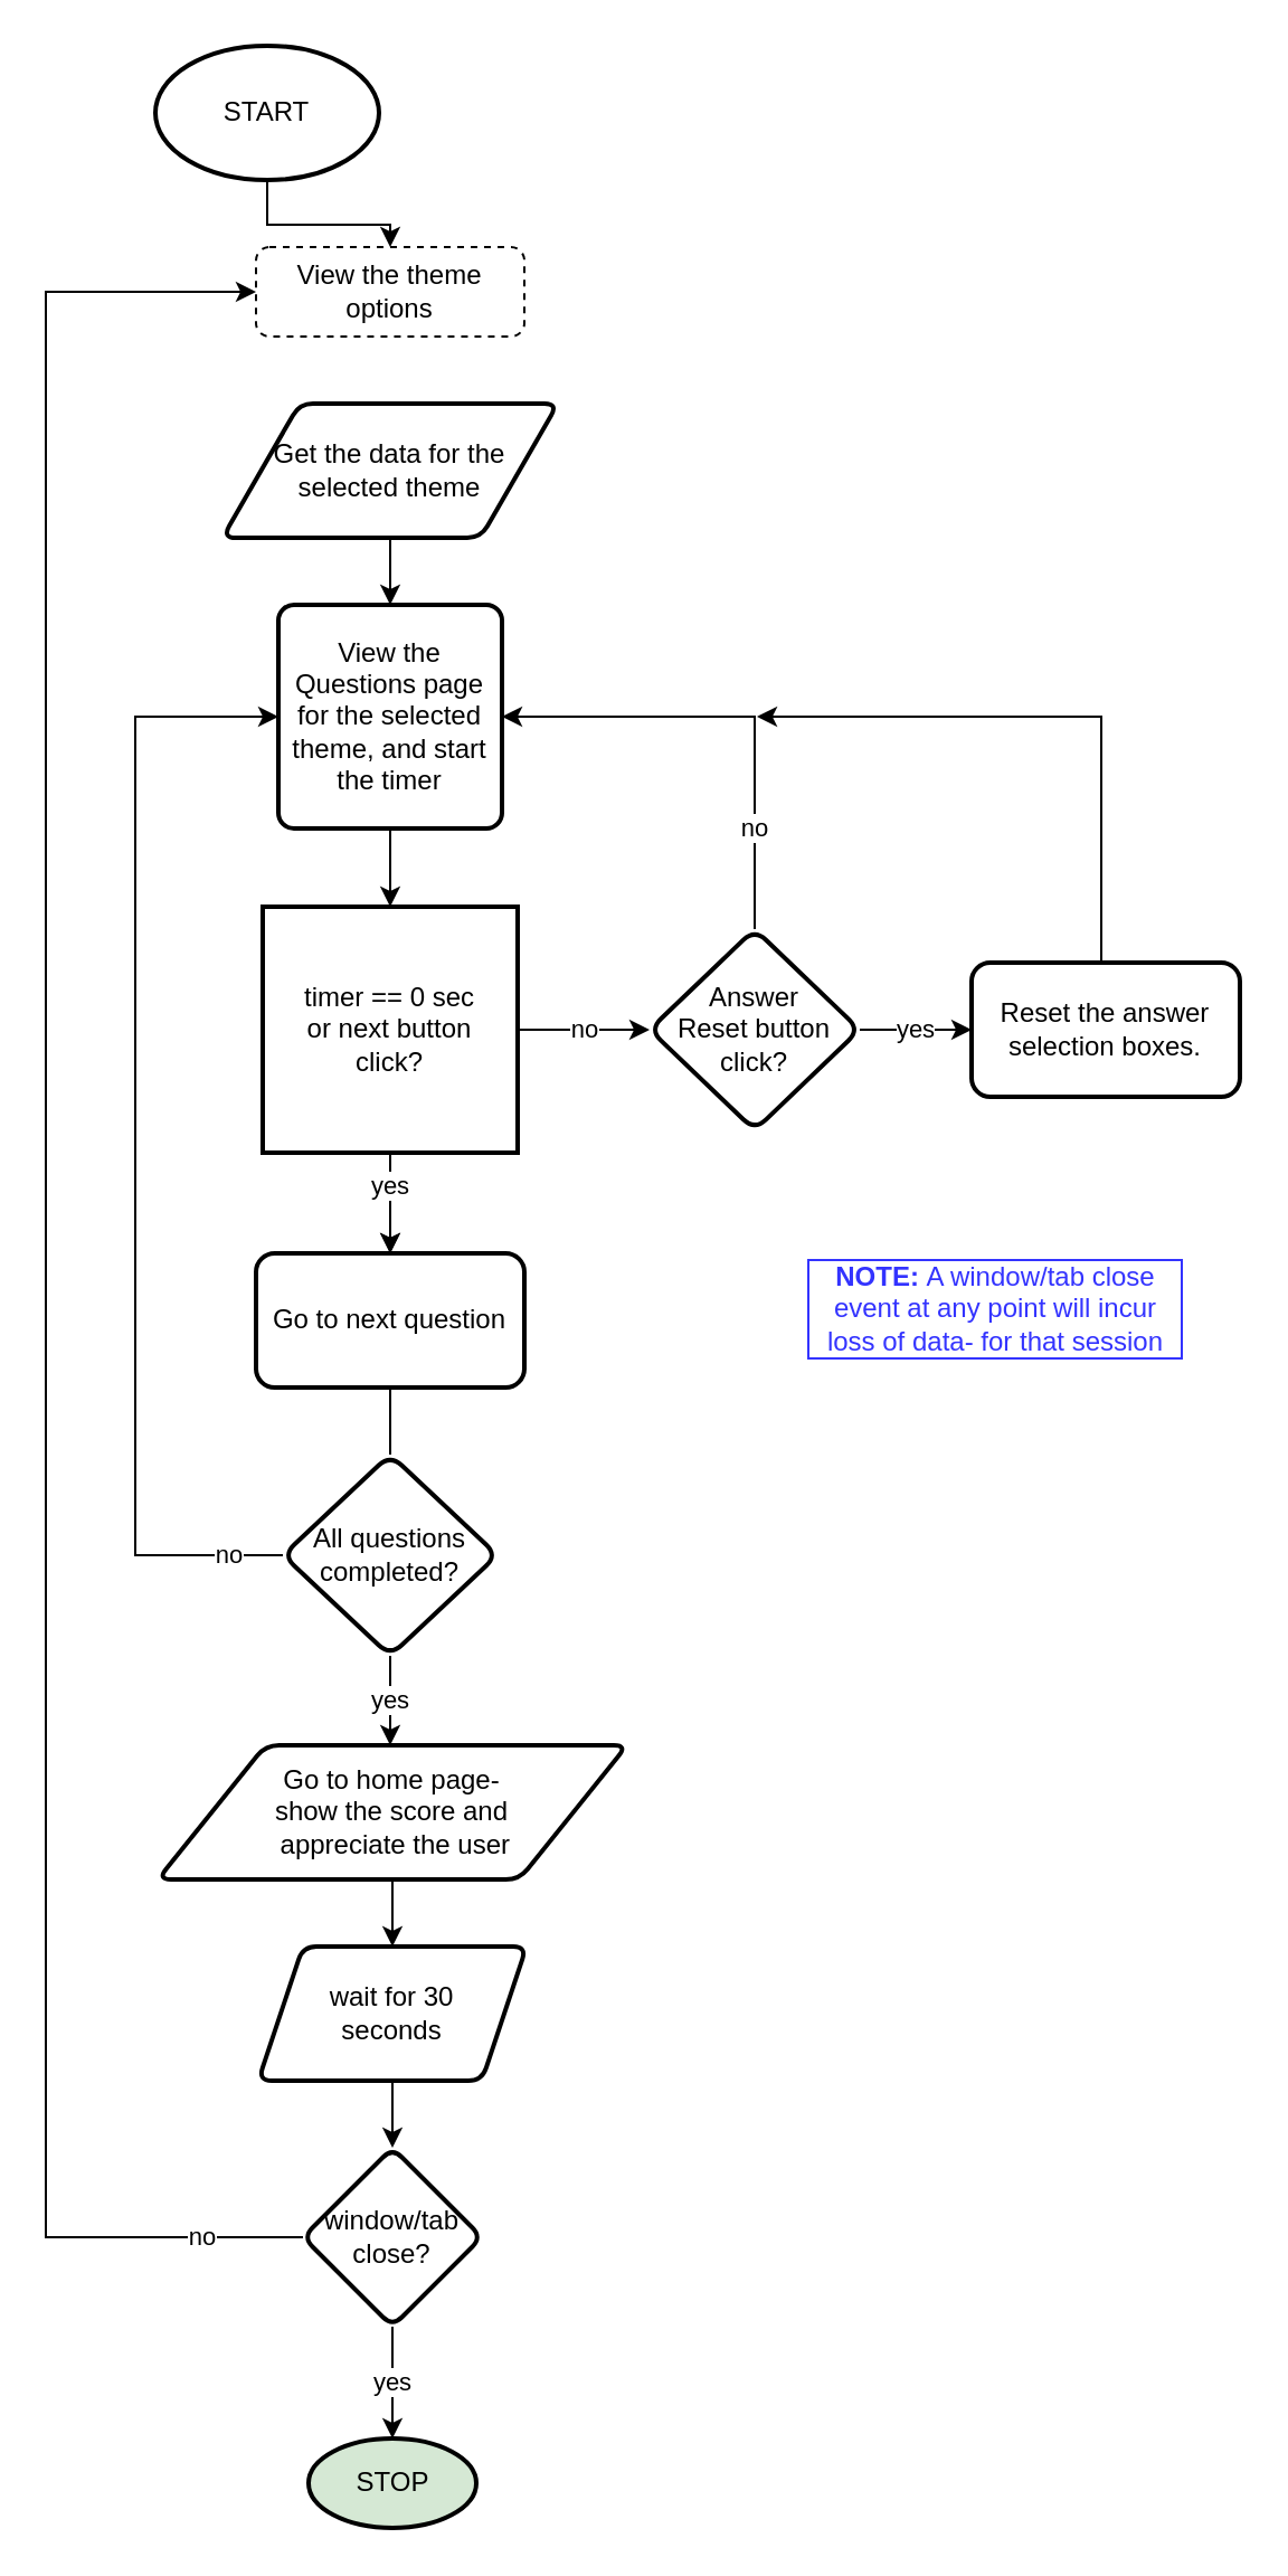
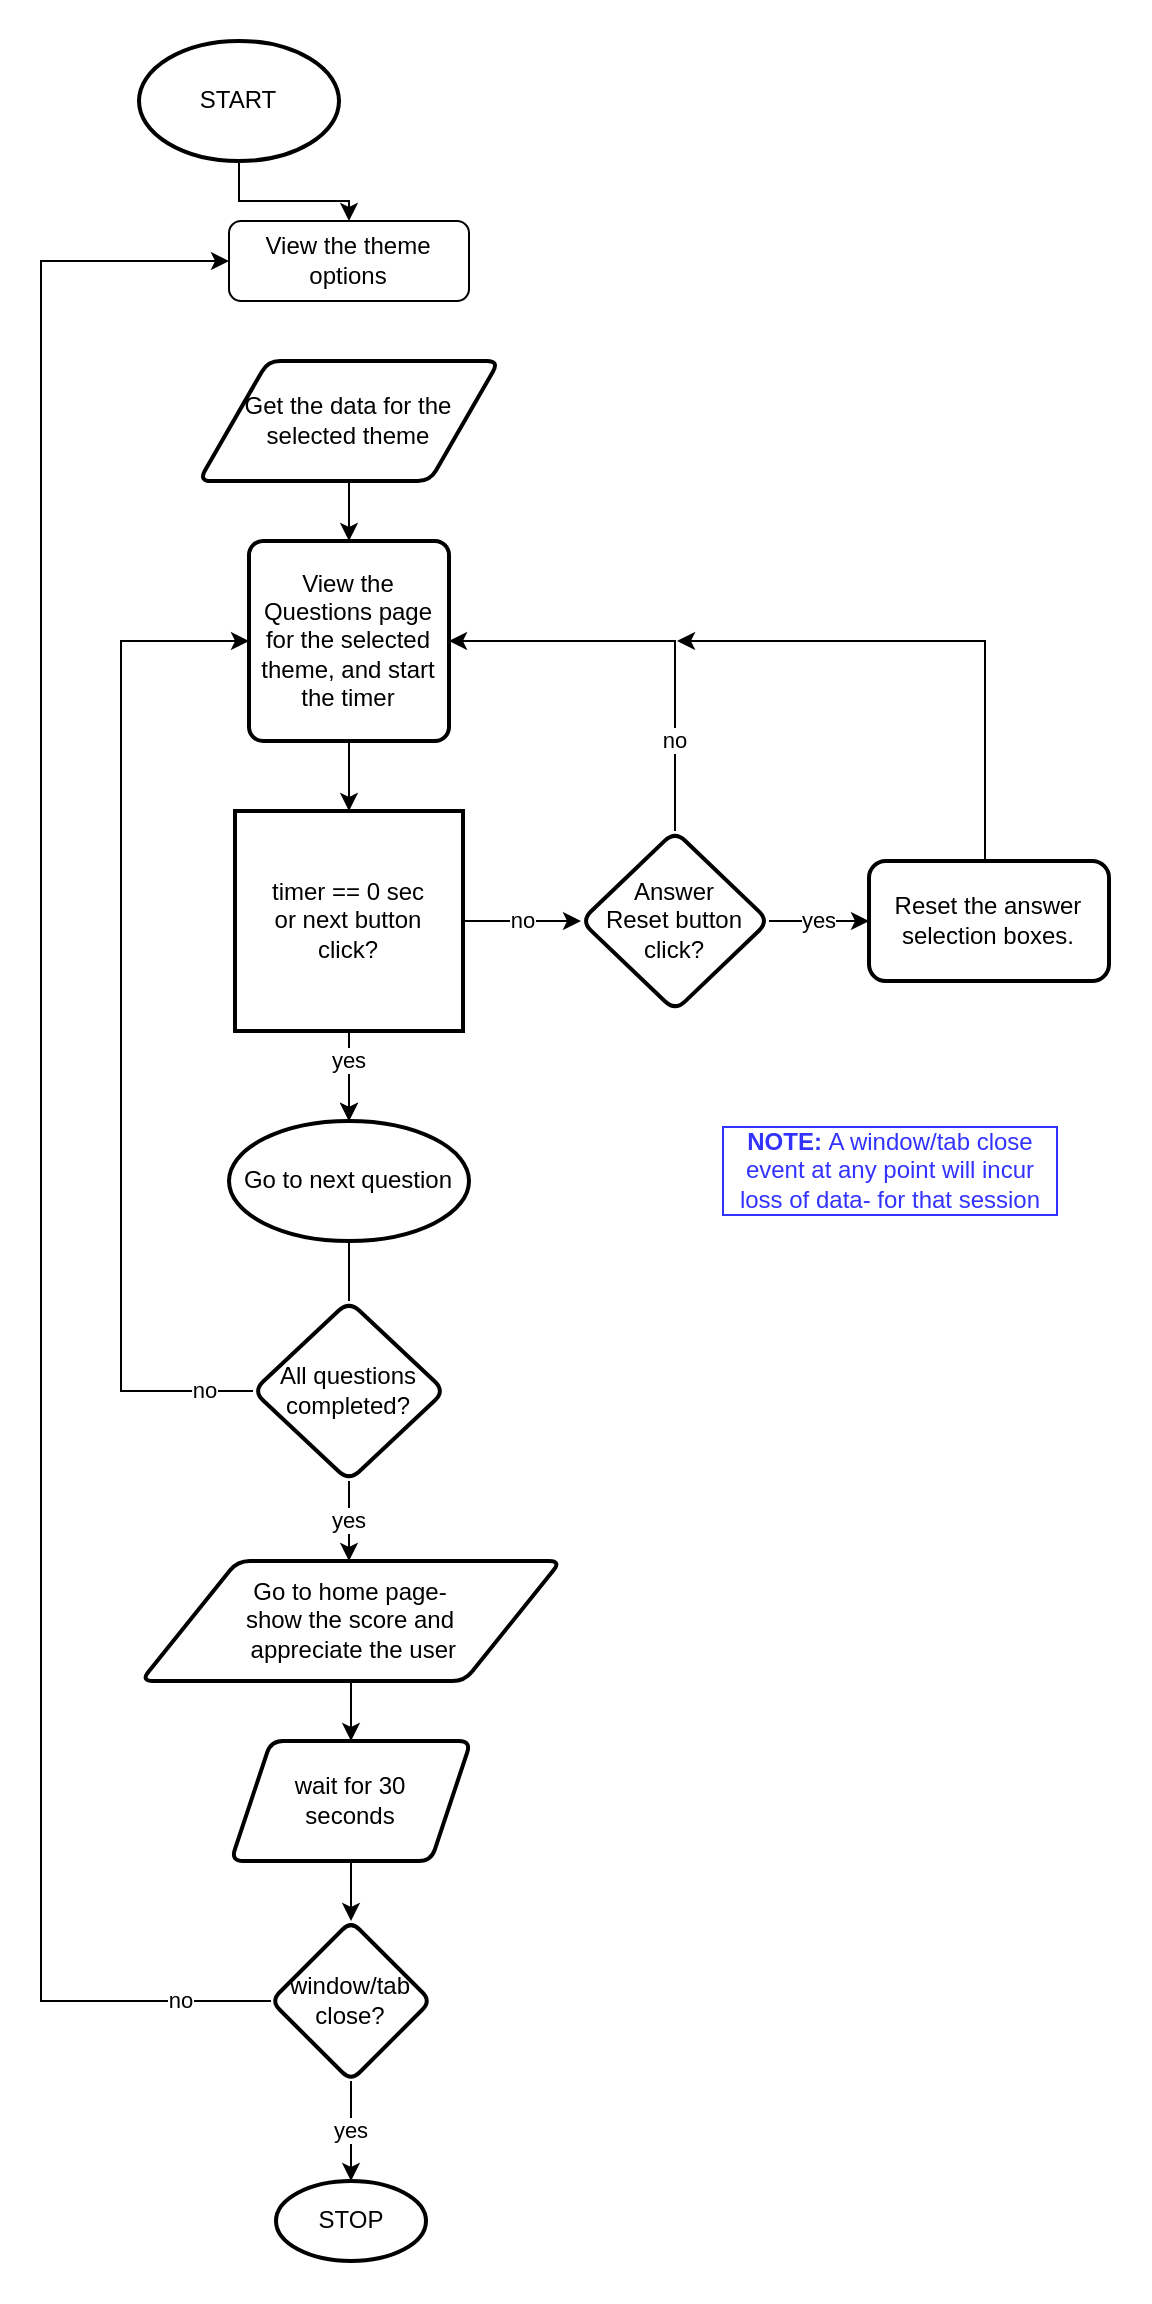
  <mxCell id="0" />
  <mxCell id="1" parent="0" />
- <mxCell id="2" value="View the theme options" style="rounded=1;whiteSpace=wrap;html=1;fontSize=12;glass=0;strokeWidth=1;shadow=0;dashed=1;" parent="1" vertex="1"><mxGeometry x="114" y="110" width="120" height="40" as="geometry" /></mxCell>
+ <mxCell id="2" value="View the theme options" style="rounded=1;whiteSpace=wrap;html=1;fontSize=12;glass=0;strokeWidth=1;shadow=0;" parent="1" vertex="1"><mxGeometry x="114" y="110" width="120" height="40" as="geometry" /></mxCell>
  <mxCell id="3" style="edgeStyle=orthogonalEdgeStyle;rounded=0;orthogonalLoop=1;jettySize=auto;html=1;exitX=0.5;exitY=1;exitDx=0;exitDy=0;exitPerimeter=0;entryX=0.5;entryY=0;entryDx=0;entryDy=0;" edge="1" parent="1" source="4" target="2"><mxGeometry relative="1" as="geometry" /></mxCell>
  <mxCell id="4" value="START" style="strokeWidth=2;html=1;shape=mxgraph.flowchart.start_1;whiteSpace=wrap;" vertex="1" parent="1"><mxGeometry x="69" y="20" width="100" height="60" as="geometry" /></mxCell>
  <mxCell id="5" style="edgeStyle=orthogonalEdgeStyle;rounded=0;orthogonalLoop=1;jettySize=auto;html=1;exitX=0.5;exitY=1;exitDx=0;exitDy=0;" edge="1" parent="1" source="6" target="8"><mxGeometry relative="1" as="geometry" /></mxCell>
  <mxCell id="6" value="Get the data for the selected theme" style="shape=parallelogram;html=1;strokeWidth=2;perimeter=parallelogramPerimeter;whiteSpace=wrap;rounded=1;arcSize=12;size=0.23;" vertex="1" parent="1"><mxGeometry x="99" y="180" width="150" height="60" as="geometry" /></mxCell>
  <mxCell id="7" value="" style="edgeStyle=orthogonalEdgeStyle;rounded=0;orthogonalLoop=1;jettySize=auto;html=1;" edge="1" parent="1" source="8" target="12"><mxGeometry relative="1" as="geometry" /></mxCell>
  <mxCell id="8" value="View the Questions page for the selected theme, and start the timer" style="rounded=1;whiteSpace=wrap;html=1;absoluteArcSize=1;arcSize=14;strokeWidth=2;" vertex="1" parent="1"><mxGeometry x="124" y="270" width="100" height="100" as="geometry" /></mxCell>
  <mxCell id="9" value="" style="edgeStyle=orthogonalEdgeStyle;rounded=0;orthogonalLoop=1;jettySize=auto;html=1;" edge="1" parent="1" source="12" target="14"><mxGeometry relative="1" as="geometry" /></mxCell>
  <mxCell id="10" value="yes" style="edgeStyle=orthogonalEdgeStyle;rounded=0;orthogonalLoop=1;jettySize=auto;html=1;" edge="1" parent="1" source="12" target="14"><mxGeometry x="-0.333" relative="1" as="geometry"><mxPoint as="offset" /></mxGeometry></mxCell>
  <mxCell id="11" value="no" style="edgeStyle=orthogonalEdgeStyle;rounded=0;orthogonalLoop=1;jettySize=auto;html=1;" edge="1" parent="1" source="12" target="17"><mxGeometry relative="1" as="geometry" /></mxCell>
  <mxCell id="12" value="timer == 0 sec &lt;br&gt;or next button &lt;br&gt;click?" style="whiteSpace=wrap;html=1;strokeWidth=2;arcSize=14;rounded=0;" vertex="1" parent="1"><mxGeometry x="117" y="405" width="114" height="110" as="geometry" /></mxCell>
  <mxCell id="13" value="" style="edgeStyle=orthogonalEdgeStyle;rounded=0;orthogonalLoop=1;jettySize=auto;html=1;endArrow=none;" edge="1" parent="1" source="14" target="22"><mxGeometry relative="1" as="geometry" /></mxCell>
- <mxCell id="14" value="Go to next question" style="whiteSpace=wrap;html=1;rounded=1;strokeWidth=2;arcSize=14;" vertex="1" parent="1"><mxGeometry x="114" y="560" width="120" height="60" as="geometry" /></mxCell>
+ <mxCell id="14" value="Go to next question" style="ellipse;whiteSpace=wrap;html=1;strokeWidth=2;arcSize=14;" vertex="1" parent="1"><mxGeometry x="114" y="560" width="120" height="60" as="geometry" /></mxCell>
  <mxCell id="15" value="no" style="edgeStyle=orthogonalEdgeStyle;rounded=0;orthogonalLoop=1;jettySize=auto;html=1;exitX=0.5;exitY=0;exitDx=0;exitDy=0;entryX=1;entryY=0.5;entryDx=0;entryDy=0;" edge="1" parent="1" source="17" target="8"><mxGeometry x="-0.567" relative="1" as="geometry"><mxPoint x="220" y="280" as="targetPoint" /><mxPoint x="337" y="445" as="sourcePoint" /><Array as="points"><mxPoint x="337" y="320" /></Array><mxPoint as="offset" /></mxGeometry></mxCell>
  <mxCell id="16" value="yes" style="edgeStyle=orthogonalEdgeStyle;rounded=0;orthogonalLoop=1;jettySize=auto;html=1;" edge="1" parent="1" source="17" target="19"><mxGeometry relative="1" as="geometry" /></mxCell>
  <mxCell id="17" value="Answer&lt;br&gt;Reset button click?" style="rhombus;whiteSpace=wrap;html=1;rounded=1;strokeWidth=2;arcSize=14;" vertex="1" parent="1"><mxGeometry x="290" y="415" width="94" height="90" as="geometry" /></mxCell>
  <mxCell id="18" style="edgeStyle=orthogonalEdgeStyle;rounded=0;orthogonalLoop=1;jettySize=auto;html=1;exitX=0.5;exitY=0;exitDx=0;exitDy=0;" edge="1" parent="1"><mxGeometry relative="1" as="geometry"><mxPoint x="338" y="320" as="targetPoint" /><mxPoint x="492" y="430" as="sourcePoint" /><Array as="points"><mxPoint x="492" y="320" /></Array></mxGeometry></mxCell>
  <mxCell id="19" value="Reset the answer selection boxes." style="whiteSpace=wrap;html=1;rounded=1;strokeWidth=2;arcSize=14;" vertex="1" parent="1"><mxGeometry x="434" y="430" width="120" height="60" as="geometry" /></mxCell>
  <mxCell id="20" value="no" style="edgeStyle=orthogonalEdgeStyle;rounded=0;orthogonalLoop=1;jettySize=auto;html=1;exitX=0;exitY=0.5;exitDx=0;exitDy=0;entryX=0;entryY=0.5;entryDx=0;entryDy=0;" edge="1" parent="1" source="22" target="8"><mxGeometry x="-0.903" relative="1" as="geometry"><Array as="points"><mxPoint x="60" y="695" /><mxPoint x="60" y="320" /></Array><mxPoint as="offset" /></mxGeometry></mxCell>
  <mxCell id="21" value="yes" style="edgeStyle=orthogonalEdgeStyle;rounded=0;orthogonalLoop=1;jettySize=auto;html=1;" edge="1" parent="1" source="22"><mxGeometry relative="1" as="geometry"><mxPoint x="174" y="780" as="targetPoint" /></mxGeometry></mxCell>
  <mxCell id="22" value="All questions completed?" style="rhombus;whiteSpace=wrap;html=1;rounded=1;strokeWidth=2;arcSize=14;" vertex="1" parent="1"><mxGeometry x="126" y="650" width="96" height="90" as="geometry" /></mxCell>
  <mxCell id="23" value="" style="edgeStyle=orthogonalEdgeStyle;rounded=0;orthogonalLoop=1;jettySize=auto;html=1;" edge="1" parent="1" source="24" target="26"><mxGeometry relative="1" as="geometry" /></mxCell>
  <mxCell id="24" value="&lt;span&gt;Go to home page- &lt;br&gt;show the score and&lt;br&gt;&amp;nbsp;appreciate the user&lt;/span&gt;" style="shape=parallelogram;html=1;strokeWidth=2;perimeter=parallelogramPerimeter;whiteSpace=wrap;rounded=1;arcSize=12;size=0.23;" vertex="1" parent="1"><mxGeometry x="70" y="780" width="210" height="60" as="geometry" /></mxCell>
  <mxCell id="25" value="" style="edgeStyle=orthogonalEdgeStyle;rounded=0;orthogonalLoop=1;jettySize=auto;html=1;" edge="1" parent="1" source="26" target="29"><mxGeometry relative="1" as="geometry" /></mxCell>
  <mxCell id="26" value="wait for 30 &lt;br&gt;seconds" style="shape=parallelogram;perimeter=parallelogramPerimeter;whiteSpace=wrap;html=1;fixedSize=1;rounded=1;strokeWidth=2;arcSize=12;" vertex="1" parent="1"><mxGeometry x="115" y="870" width="120" height="60" as="geometry" /></mxCell>
  <mxCell id="27" value="yes" style="edgeStyle=orthogonalEdgeStyle;rounded=0;orthogonalLoop=1;jettySize=auto;html=1;" edge="1" parent="1" source="29" target="30"><mxGeometry relative="1" as="geometry" /></mxCell>
  <mxCell id="28" value="no" style="edgeStyle=orthogonalEdgeStyle;rounded=0;orthogonalLoop=1;jettySize=auto;html=1;exitX=0;exitY=0.5;exitDx=0;exitDy=0;entryX=0;entryY=0.5;entryDx=0;entryDy=0;" edge="1" parent="1" source="29" target="2"><mxGeometry x="-0.917" relative="1" as="geometry"><Array as="points"><mxPoint x="20" y="1000" /><mxPoint x="20" y="130" /></Array><mxPoint as="offset" /></mxGeometry></mxCell>
  <mxCell id="29" value="window/tab close?" style="rhombus;whiteSpace=wrap;html=1;rounded=1;strokeWidth=2;arcSize=12;" vertex="1" parent="1"><mxGeometry x="135" y="960" width="80" height="80" as="geometry" /></mxCell>
- <mxCell id="30" value="STOP" style="ellipse;whiteSpace=wrap;html=1;rounded=1;strokeWidth=2;arcSize=12;fillColor=#d5e8d4;" vertex="1" parent="1"><mxGeometry x="137.5" y="1090" width="75" height="40" as="geometry" /></mxCell>
+ <mxCell id="30" value="STOP" style="ellipse;whiteSpace=wrap;html=1;rounded=1;strokeWidth=2;arcSize=12;" vertex="1" parent="1"><mxGeometry x="137.5" y="1090" width="75" height="40" as="geometry" /></mxCell>
  <mxCell id="31" value="&lt;font color=&quot;#3333ff&quot;&gt;&lt;b&gt;NOTE:&amp;nbsp;&lt;/b&gt;A window/tab close event at any point will incur loss of data- for that session&lt;/font&gt;" style="text;html=1;strokeColor=none;fillColor=none;align=center;verticalAlign=middle;whiteSpace=wrap;rounded=0;labelBorderColor=#3333FF;" vertex="1" parent="1"><mxGeometry x="360" y="540" width="170" height="90" as="geometry" /></mxCell>
